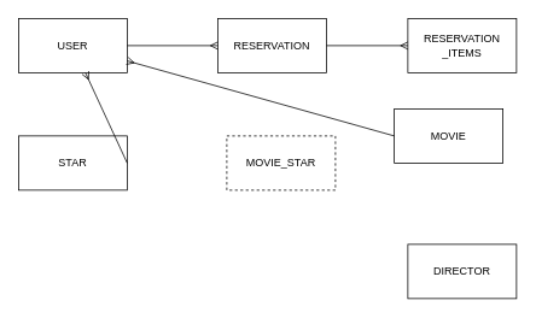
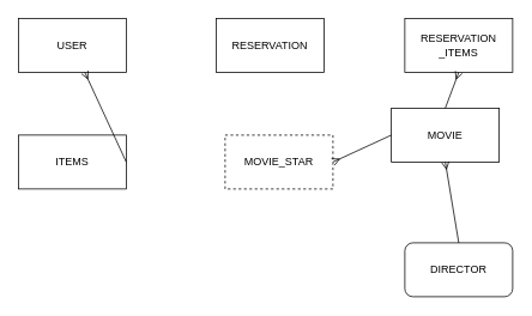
  <mxCell id="0" />
  <mxCell id="1" parent="0" />
  <mxCell id="2" value="" style="group" vertex="1" connectable="0" parent="1"><mxGeometry x="20" y="20" width="550" height="310" as="geometry" /></mxCell>
  <mxCell id="3" value="USER" style="rounded=0;whiteSpace=wrap;html=1;" vertex="1" parent="2"><mxGeometry width="120" height="60" as="geometry" /></mxCell>
  <mxCell id="4" value="MOVIE" style="rounded=0;whiteSpace=wrap;html=1;" vertex="1" parent="2"><mxGeometry x="415" y="100" width="120" height="60" as="geometry" /></mxCell>
- <mxCell id="5" value="STAR" style="rounded=0;whiteSpace=wrap;html=1;" vertex="1" parent="2"><mxGeometry y="130" width="120" height="60" as="geometry" /></mxCell>
+ <mxCell id="5" value="ITEMS" style="rounded=0;whiteSpace=wrap;html=1;" vertex="1" parent="2"><mxGeometry y="130" width="120" height="60" as="geometry" /></mxCell>
  <mxCell id="6" value="MOVIE_STAR" style="rounded=0;whiteSpace=wrap;html=1;dashed=1;" vertex="1" parent="2"><mxGeometry x="230" y="130" width="120" height="60" as="geometry" /></mxCell>
- <mxCell id="7" value="DIRECTOR" style="rounded=0;whiteSpace=wrap;html=1;" vertex="1" parent="2"><mxGeometry x="430" y="250" width="120" height="60" as="geometry" /></mxCell>
+ <mxCell id="7" value="DIRECTOR" style="whiteSpace=wrap;html=1;rounded=1;" vertex="1" parent="2"><mxGeometry x="430" y="250" width="120" height="60" as="geometry" /></mxCell>
  <mxCell id="8" value="RESERVATION" style="rounded=0;whiteSpace=wrap;html=1;" vertex="1" parent="2"><mxGeometry x="220" width="120" height="60" as="geometry" /></mxCell>
  <mxCell id="9" value="RESERVATION&lt;br&gt;_ITEMS" style="rounded=0;whiteSpace=wrap;html=1;" vertex="1" parent="2"><mxGeometry x="430" width="120" height="60" as="geometry" /></mxCell>
- <mxCell id="10" value="" style="endArrow=ERmany;html=1;exitX=1;exitY=0.5;exitDx=0;exitDy=0;endFill=0;" edge="1" parent="2" source="3" target="8"><mxGeometry width="50" height="50" relative="1" as="geometry"><mxPoint x="240" y="320" as="sourcePoint" /><mxPoint x="240" y="70" as="targetPoint" /></mxGeometry></mxCell>
- <mxCell id="11" value="" style="endArrow=ERmany;html=1;exitX=1;exitY=0.5;exitDx=0;exitDy=0;entryX=0;entryY=0.5;entryDx=0;entryDy=0;endFill=0;" edge="1" parent="2" source="8" target="9"><mxGeometry width="50" height="50" relative="1" as="geometry"><mxPoint x="350" y="150" as="sourcePoint" /><mxPoint x="290" y="270" as="targetPoint" /></mxGeometry></mxCell>
+ <mxCell id="12" value="" style="endArrow=ERmany;html=1;exitX=0.5;exitY=0;exitDx=0;exitDy=0;entryX=0.5;entryY=1;entryDx=0;entryDy=0;endFill=0;" edge="1" parent="2" source="4" target="9"><mxGeometry width="50" height="50" relative="1" as="geometry"><mxPoint x="350" y="40" as="sourcePoint" /><mxPoint x="440" y="40" as="targetPoint" /></mxGeometry></mxCell>
  <mxCell id="13" value="" style="endArrow=ERmany;html=1;exitX=1;exitY=0.5;exitDx=0;exitDy=0;endFill=0;" edge="1" parent="2" source="5" target="3"><mxGeometry width="50" height="50" relative="1" as="geometry"><mxPoint x="130" y="40" as="sourcePoint" /><mxPoint x="230" y="40" as="targetPoint" /></mxGeometry></mxCell>
- <mxCell id="14" value="" style="endArrow=ERmany;html=1;exitX=0;exitY=0.5;exitDx=0;exitDy=0;endFill=0;" edge="1" parent="2" source="4" target="3"><mxGeometry width="50" height="50" relative="1" as="geometry"><mxPoint x="130" y="170" as="sourcePoint" /><mxPoint x="240" y="170" as="targetPoint" /></mxGeometry></mxCell>
+ <mxCell id="14" value="" style="endArrow=ERmany;html=1;exitX=0;exitY=0.5;exitDx=0;exitDy=0;endFill=0;entryX=1;entryY=0.5;entryDx=0;entryDy=0;" edge="1" parent="2" source="4" target="6"><mxGeometry width="50" height="50" relative="1" as="geometry"><mxPoint x="130" y="170" as="sourcePoint" /><mxPoint x="240" y="170" as="targetPoint" /></mxGeometry></mxCell>
+ <mxCell id="15" value="" style="endArrow=ERmany;html=1;exitX=0.5;exitY=0;exitDx=0;exitDy=0;entryX=0.5;entryY=1;entryDx=0;entryDy=0;endFill=0;" edge="1" parent="2" source="7" target="4"><mxGeometry width="50" height="50" relative="1" as="geometry"><mxPoint x="500" y="140" as="sourcePoint" /><mxPoint x="500" y="70" as="targetPoint" /></mxGeometry></mxCell>
